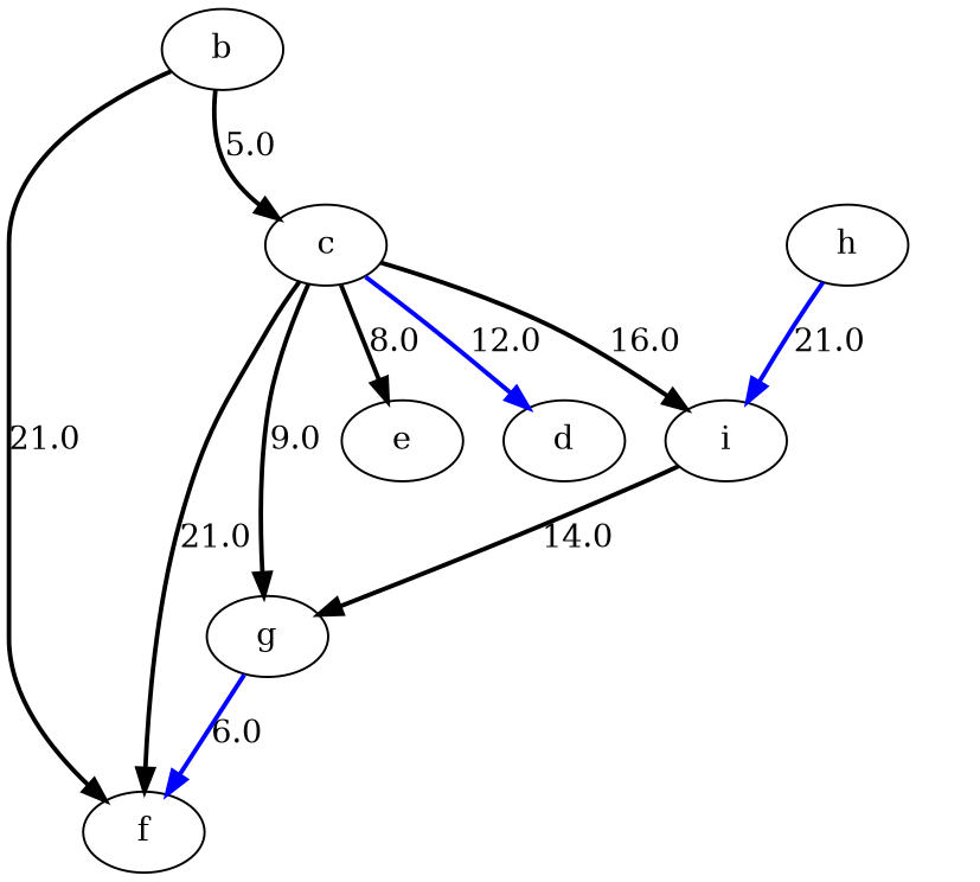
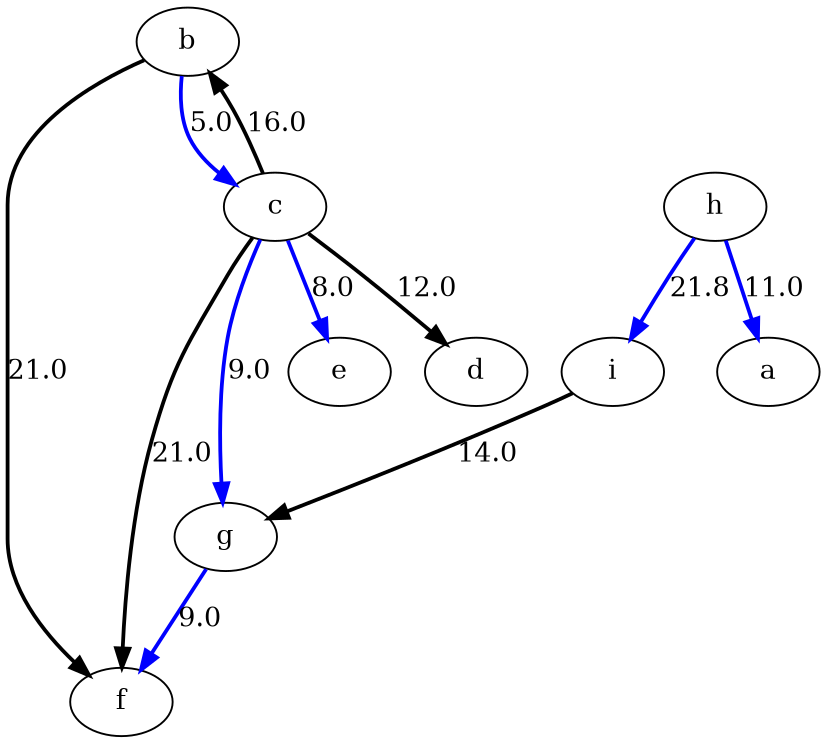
  digraph {
    edge [style=bold]
    b
    f
    c
    g
    e
    d
    h
+   a
    i
    b -> f [label=21.0]
-   b -> c [label=5.0]
-   c -> i [label=16.0]
+   b -> c [label=5.0 color=blue]
+   c -> b [label=16.0]
    c -> f [label=21.0]
-   c -> g [label=9.0]
-   c -> e [label=8.0]
-   c -> d [label=12.0 color=blue]
-   g -> f [color=blue label=6.0]
-   h -> i [color=blue label=21.0]
+   c -> g [label=9.0 color=blue]
+   c -> e [label=8.0 color=blue]
+   c -> d [label=12.0]
+   g -> f [color=blue label=9.0]
+   h -> a [color=blue label=11.0]
+   h -> i [color=blue label=21.8]
    i -> g [color=black label=14.0]
  }
